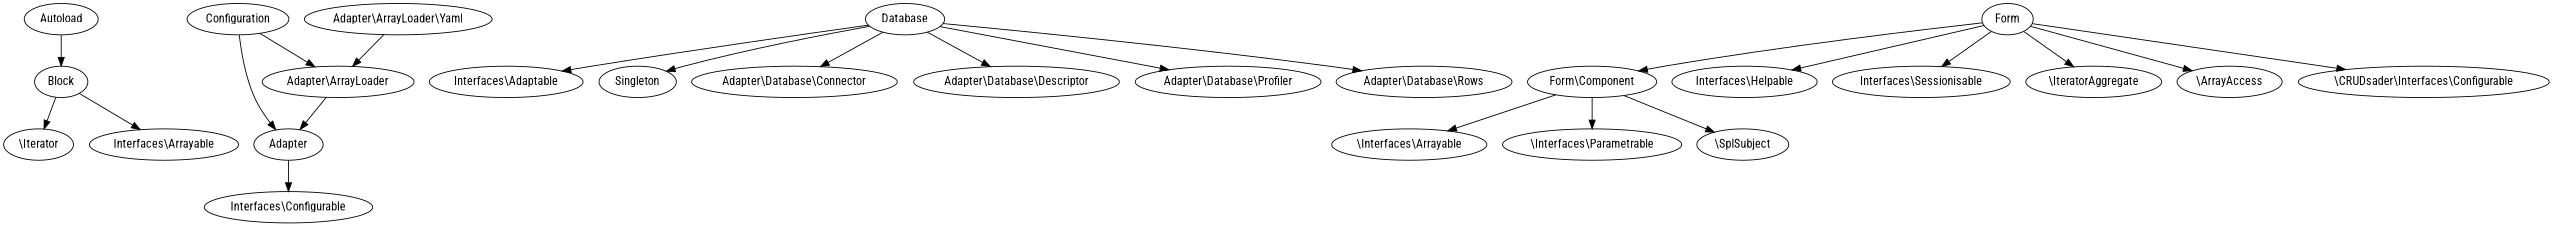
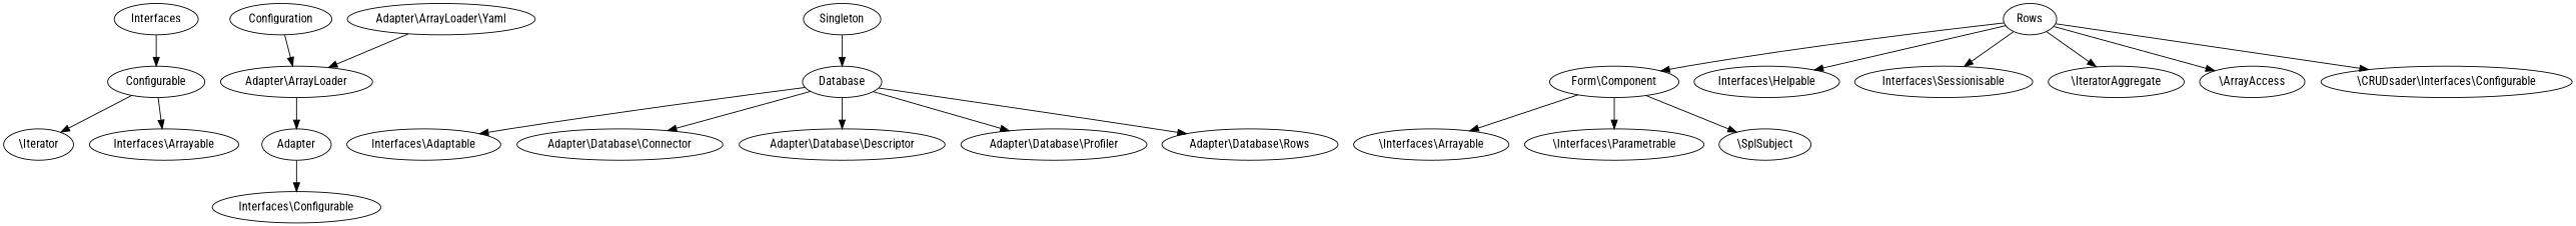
  digraph {
    fontname="Roboto Condensed"
    node [fontname="Roboto Condensed"]
    edge [fontname="Roboto Condensed"]
-   Autoload
-   Block
+   Autoload [label=Interfaces]
+   Block [label=Configurable]
    "\\Iterator"
    "Interfaces\\Arrayable"
    Configuration
    Adapter
    "Adapter\\ArrayLoader"
    "Interfaces\\Configurable"
    "Adapter\\ArrayLoader\\Yaml"
    Database
    "Interfaces\\Adaptable"
    Singleton
    "Adapter\\Database\\Connector"
    "Adapter\\Database\\Descriptor"
    "Adapter\\Database\\Profiler"
    "Adapter\\Database\\Rows"
-   Form
+   Form [label=Rows]
    "Form\\Component"
    "Interfaces\\Helpable"
    "Interfaces\\Sessionisable"
    "\\IteratorAggregate"
    "\\ArrayAccess"
    "\\CRUDsader\\Interfaces\\Configurable"
    "\\Interfaces\\Arrayable"
    "\\Interfaces\\Parametrable"
    "\\SplSubject"
    Autoload -> Block
    Block -> "\\Iterator"
    Block -> "Interfaces\\Arrayable"
-   Configuration -> Adapter
    Configuration -> "Adapter\\ArrayLoader"
    Adapter -> "Interfaces\\Configurable"
    "Adapter\\ArrayLoader" -> Adapter
    "Adapter\\ArrayLoader\\Yaml" -> "Adapter\\ArrayLoader"
    Database -> "Interfaces\\Adaptable"
-   Database -> Singleton
+   Singleton -> Database
    Database -> "Adapter\\Database\\Connector"
    Database -> "Adapter\\Database\\Descriptor"
    Database -> "Adapter\\Database\\Profiler"
    Database -> "Adapter\\Database\\Rows"
    Form -> "Form\\Component"
    Form -> "Interfaces\\Helpable"
    Form -> "Interfaces\\Sessionisable"
    Form -> "\\IteratorAggregate"
    Form -> "\\ArrayAccess"
    Form -> "\\CRUDsader\\Interfaces\\Configurable"
    "Form\\Component" -> "\\Interfaces\\Arrayable"
    "Form\\Component" -> "\\Interfaces\\Parametrable"
    "Form\\Component" -> "\\SplSubject"
  }
